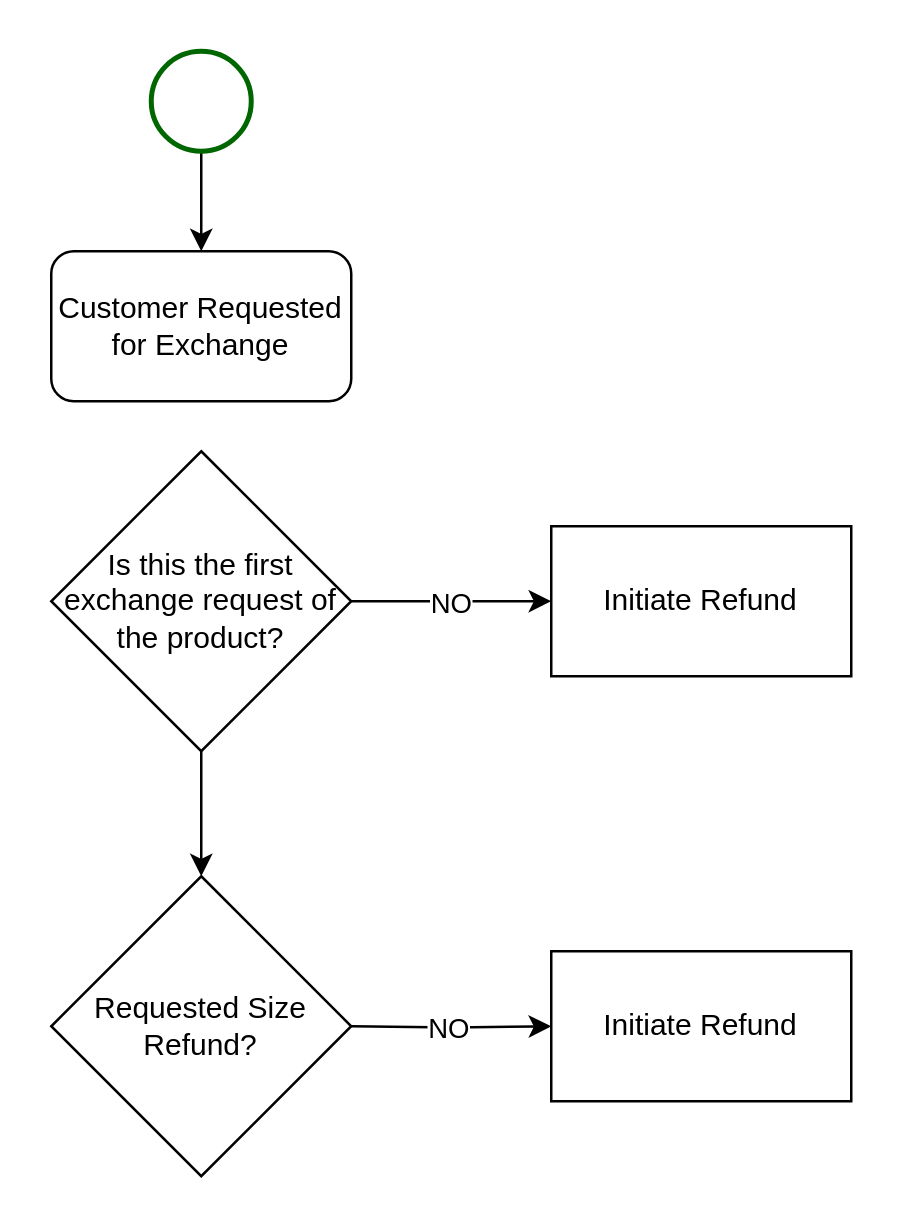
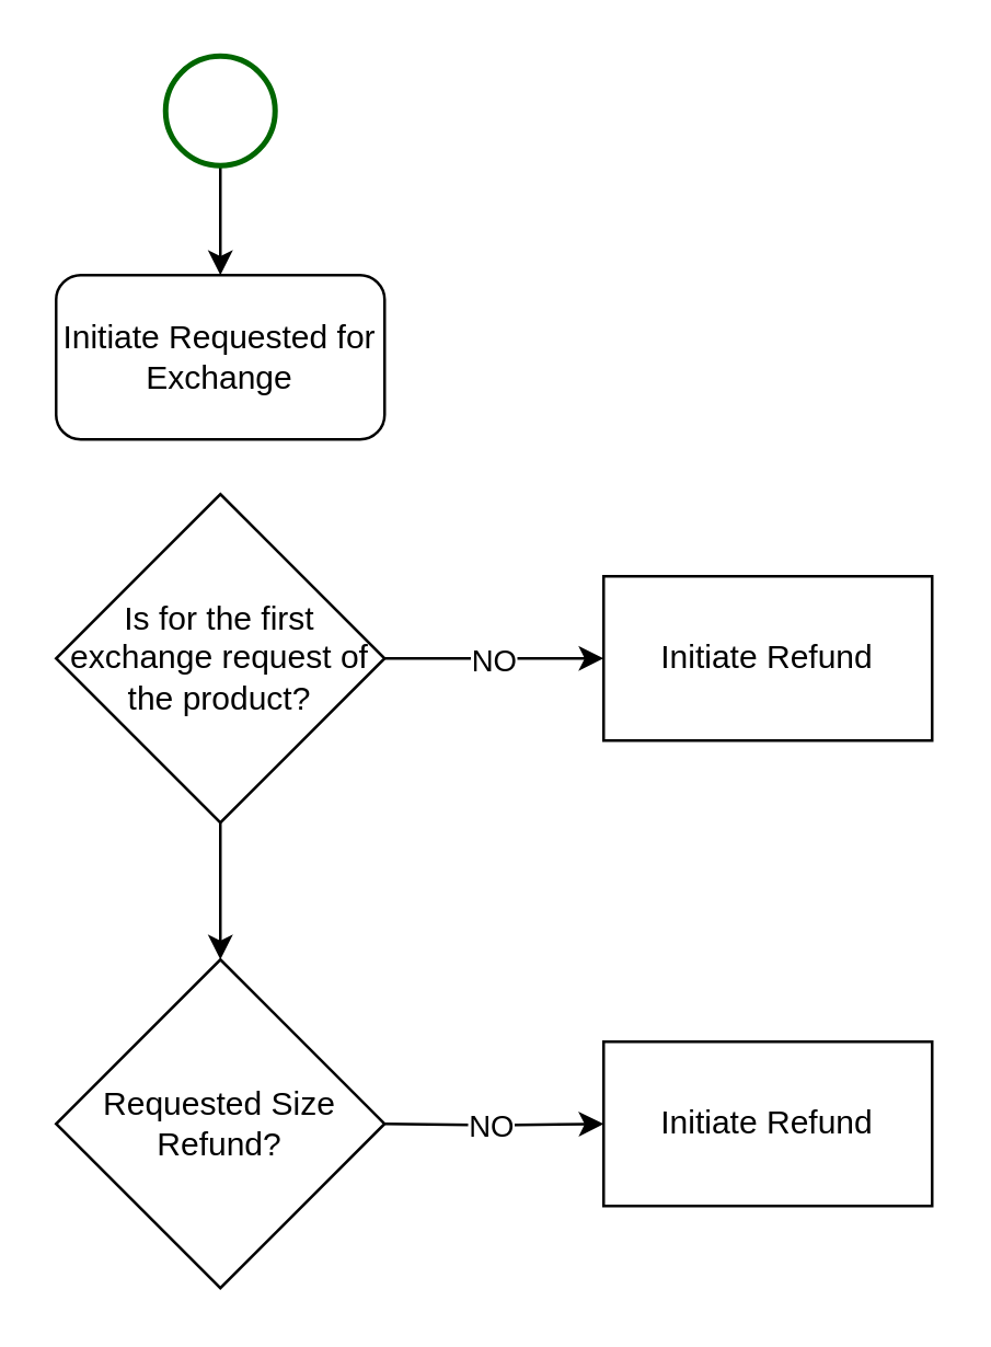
  <mxCell id="0" />
  <mxCell id="1" parent="0" />
- <mxCell id="2" value="Customer Requested for Exchange" style="rounded=1;whiteSpace=wrap;html=1;" parent="1" vertex="1"><mxGeometry x="20" y="100" width="120" height="60" as="geometry" /></mxCell>
+ <mxCell id="2" value="Initiate Requested for Exchange" style="rounded=1;whiteSpace=wrap;html=1;" parent="1" vertex="1"><mxGeometry x="20" y="100" width="120" height="60" as="geometry" /></mxCell>
  <mxCell id="3" style="edgeStyle=orthogonalEdgeStyle;rounded=0;orthogonalLoop=1;jettySize=auto;html=1;exitX=0.5;exitY=1;exitDx=0;exitDy=0;exitPerimeter=0;entryX=0.5;entryY=0;entryDx=0;entryDy=0;" parent="1" source="4" target="2" edge="1"><mxGeometry relative="1" as="geometry" /></mxCell>
  <mxCell id="4" value="" style="strokeWidth=2;html=1;shape=mxgraph.flowchart.start_2;whiteSpace=wrap;strokeColor=#006600;" parent="1" vertex="1"><mxGeometry x="60" y="20" width="40" height="40" as="geometry" /></mxCell>
  <mxCell id="5" style="edgeStyle=orthogonalEdgeStyle;rounded=0;orthogonalLoop=1;jettySize=auto;html=1;exitX=1;exitY=0.5;exitDx=0;exitDy=0;entryX=0;entryY=0.5;entryDx=0;entryDy=0;" parent="1" source="8" target="9" edge="1"><mxGeometry relative="1" as="geometry" /></mxCell>
  <mxCell id="6" value="NO" style="edgeLabel;html=1;align=center;verticalAlign=middle;resizable=0;points=[];" parent="5" vertex="1" connectable="0"><mxGeometry x="-0.033" relative="1" as="geometry"><mxPoint as="offset" /></mxGeometry></mxCell>
  <mxCell id="7" style="edgeStyle=orthogonalEdgeStyle;rounded=0;orthogonalLoop=1;jettySize=auto;html=1;exitX=0.5;exitY=1;exitDx=0;exitDy=0;" parent="1" source="8" edge="1"><mxGeometry relative="1" as="geometry"><mxPoint x="80" y="350" as="targetPoint" /></mxGeometry></mxCell>
- <mxCell id="8" value="Is this the first exchange request of the product?" style="rhombus;whiteSpace=wrap;html=1;" parent="1" vertex="1"><mxGeometry x="20" y="180" width="120" height="120" as="geometry" /></mxCell>
+ <mxCell id="8" value="Is for the first exchange request of the product?" style="rhombus;whiteSpace=wrap;html=1;" parent="1" vertex="1"><mxGeometry x="20" y="180" width="120" height="120" as="geometry" /></mxCell>
  <mxCell id="9" value="Initiate Refund" style="whiteSpace=wrap;html=1;" parent="1" vertex="1"><mxGeometry x="220" y="210" width="120" height="60" as="geometry" /></mxCell>
  <mxCell id="10" value="Requested Size Refund?" style="rhombus;whiteSpace=wrap;html=1;" vertex="1" parent="1"><mxGeometry x="20" y="350" width="120" height="120" as="geometry" /></mxCell>
  <mxCell id="11" style="edgeStyle=orthogonalEdgeStyle;rounded=0;orthogonalLoop=1;jettySize=auto;html=1;exitX=1;exitY=0.5;exitDx=0;exitDy=0;entryX=0;entryY=0.5;entryDx=0;entryDy=0;" edge="1" target="13" parent="1"><mxGeometry relative="1" as="geometry"><mxPoint x="140" y="410" as="sourcePoint" /></mxGeometry></mxCell>
  <mxCell id="12" value="NO" style="edgeLabel;html=1;align=center;verticalAlign=middle;resizable=0;points=[];" vertex="1" connectable="0" parent="11"><mxGeometry x="-0.033" relative="1" as="geometry"><mxPoint as="offset" /></mxGeometry></mxCell>
  <mxCell id="13" value="Initiate Refund" style="whiteSpace=wrap;html=1;" vertex="1" parent="1"><mxGeometry x="220" y="380" width="120" height="60" as="geometry" /></mxCell>
